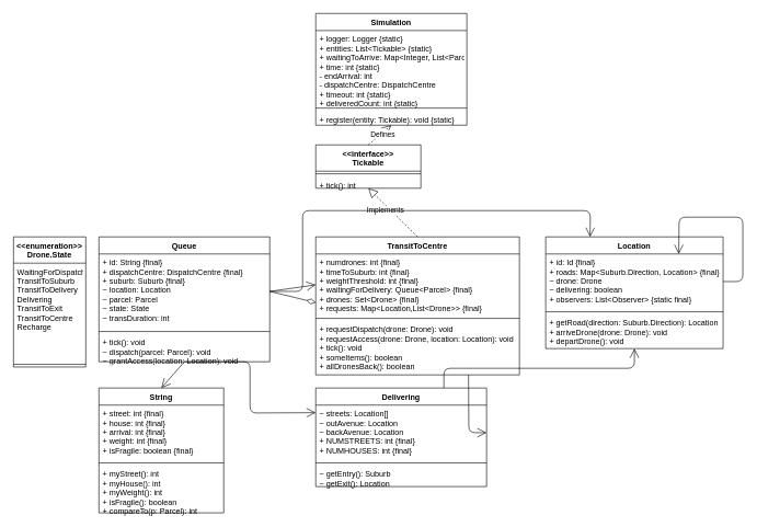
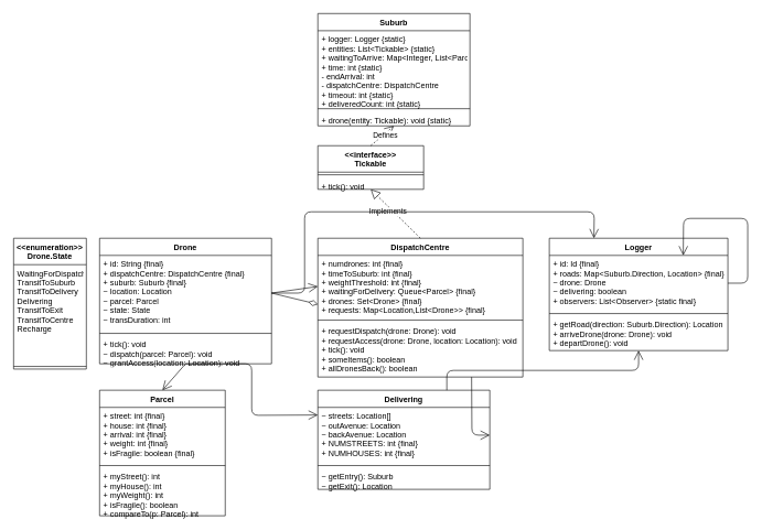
  <mxCell id="0" />
  <mxCell id="1" parent="0" />
- <mxCell id="2" value="Simulation" style="swimlane;fontStyle=1;align=center;verticalAlign=top;childLayout=stackLayout;horizontal=1;startSize=26;horizontalStack=0;resizeParent=1;resizeParentMax=0;resizeLast=0;collapsible=1;marginBottom=0;" vertex="1" parent="1"><mxGeometry x="480" y="20" width="230" height="170" as="geometry" /></mxCell>
+ <mxCell id="2" value="Suburb" style="swimlane;fontStyle=1;align=center;verticalAlign=top;childLayout=stackLayout;horizontal=1;startSize=26;horizontalStack=0;resizeParent=1;resizeParentMax=0;resizeLast=0;collapsible=1;marginBottom=0;" vertex="1" parent="1"><mxGeometry x="480" y="20" width="230" height="170" as="geometry" /></mxCell>
  <mxCell id="3" value="+ logger: Logger {static}&#10;+ entities: List&lt;Tickable&gt; {static}&#10;+ waitingToArrive: Map&lt;Integer, List&lt;Parcel&gt;&gt; {static}&#10;+ time: int {static}&#10;- endArrival: int&#10;- dispatchCentre: DispatchCentre&#10;+ timeout: int {static}&#10;+ deliveredCount: int {static}&#10;+ deliveredTotalTime: int {static}" style="text;strokeColor=none;fillColor=none;align=left;verticalAlign=top;spacingLeft=4;spacingRight=4;overflow=hidden;rotatable=0;points=[[0,0.5],[1,0.5]];portConstraint=eastwest;" vertex="1" parent="2"><mxGeometry y="26" width="230" height="114" as="geometry" /></mxCell>
  <mxCell id="4" value="" style="line;strokeWidth=1;fillColor=none;align=left;verticalAlign=middle;spacingTop=-1;spacingLeft=3;spacingRight=3;rotatable=0;labelPosition=right;points=[];portConstraint=eastwest;strokeColor=inherit;" vertex="1" parent="2"><mxGeometry y="140" width="230" height="8" as="geometry" /></mxCell>
- <mxCell id="5" value="+ register(entity: Tickable): void {static}" style="text;strokeColor=none;fillColor=none;align=left;verticalAlign=top;spacingLeft=4;spacingRight=4;overflow=hidden;rotatable=0;points=[[0,0.5],[1,0.5]];portConstraint=eastwest;" vertex="1" parent="2"><mxGeometry y="148" width="230" height="22" as="geometry" /></mxCell>
+ <mxCell id="5" value="+ drone(entity: Tickable): void {static}" style="text;strokeColor=none;fillColor=none;align=left;verticalAlign=top;spacingLeft=4;spacingRight=4;overflow=hidden;rotatable=0;points=[[0,0.5],[1,0.5]];portConstraint=eastwest;" vertex="1" parent="2"><mxGeometry y="148" width="230" height="22" as="geometry" /></mxCell>
  <mxCell id="6" value="&lt;&lt;interface&gt;&gt;&#10;Tickable" style="swimlane;fontStyle=1;align=center;verticalAlign=top;childLayout=stackLayout;horizontal=1;startSize=40;horizontalStack=0;resizeParent=1;resizeParentMax=0;resizeLast=0;collapsible=1;marginBottom=0;" vertex="1" parent="1"><mxGeometry x="480" y="220" width="160" height="66" as="geometry" /></mxCell>
  <mxCell id="7" value="" style="line;strokeWidth=1;fillColor=none;align=left;verticalAlign=middle;spacingTop=-1;spacingLeft=3;spacingRight=3;rotatable=0;labelPosition=right;points=[];portConstraint=eastwest;strokeColor=inherit;" vertex="1" parent="6"><mxGeometry y="40" width="160" height="8" as="geometry" /></mxCell>
- <mxCell id="8" value="+ tick(): int" style="text;strokeColor=none;fillColor=none;align=left;verticalAlign=top;spacingLeft=4;spacingRight=4;overflow=hidden;rotatable=0;points=[[0,0.5],[1,0.5]];portConstraint=eastwest;" vertex="1" parent="6"><mxGeometry y="48" width="160" height="18" as="geometry" /></mxCell>
- <mxCell id="9" value="Queue" style="swimlane;fontStyle=1;align=center;verticalAlign=top;childLayout=stackLayout;horizontal=1;startSize=26;horizontalStack=0;resizeParent=1;resizeParentMax=0;resizeLast=0;collapsible=1;marginBottom=0;" vertex="1" parent="1"><mxGeometry x="150" y="360" width="260" height="190" as="geometry" /></mxCell>
+ <mxCell id="8" value="+ tick(): void" style="text;strokeColor=none;fillColor=none;align=left;verticalAlign=top;spacingLeft=4;spacingRight=4;overflow=hidden;rotatable=0;points=[[0,0.5],[1,0.5]];portConstraint=eastwest;" vertex="1" parent="6"><mxGeometry y="48" width="160" height="18" as="geometry" /></mxCell>
+ <mxCell id="9" value="Drone" style="swimlane;fontStyle=1;align=center;verticalAlign=top;childLayout=stackLayout;horizontal=1;startSize=26;horizontalStack=0;resizeParent=1;resizeParentMax=0;resizeLast=0;collapsible=1;marginBottom=0;" vertex="1" parent="1"><mxGeometry x="150" y="360" width="260" height="190" as="geometry" /></mxCell>
  <mxCell id="10" value="+ id: String {final}&#10;+ dispatchCentre: DispatchCentre {final}&#10;+ suburb: Suburb {final}&#10;~ location: Location&#10;~ parcel: Parcel&#10;~ state: State&#10;~ transDuration: int" style="text;strokeColor=none;fillColor=none;align=left;verticalAlign=top;spacingLeft=4;spacingRight=4;overflow=hidden;rotatable=0;points=[[0,0.5],[1,0.5]];portConstraint=eastwest;" vertex="1" parent="9"><mxGeometry y="26" width="260" height="114" as="geometry" /></mxCell>
  <mxCell id="11" value="" style="line;strokeWidth=1;fillColor=none;align=left;verticalAlign=middle;spacingTop=-1;spacingLeft=3;spacingRight=3;rotatable=0;labelPosition=right;points=[];portConstraint=eastwest;strokeColor=inherit;" vertex="1" parent="9"><mxGeometry y="140" width="260" height="8" as="geometry" /></mxCell>
  <mxCell id="12" value="+ tick(): void&#10;~ dispatch(parcel: Parcel): void&#10;~ grantAccess(location: Location): void" style="text;strokeColor=none;fillColor=none;align=left;verticalAlign=top;spacingLeft=4;spacingRight=4;overflow=hidden;rotatable=0;points=[[0,0.5],[1,0.5]];portConstraint=eastwest;" vertex="1" parent="9"><mxGeometry y="148" width="260" height="42" as="geometry" /></mxCell>
- <mxCell id="13" value="TransitToCentre" style="swimlane;fontStyle=1;align=center;verticalAlign=top;childLayout=stackLayout;horizontal=1;startSize=26;horizontalStack=0;resizeParent=1;resizeParentMax=0;resizeLast=0;collapsible=1;marginBottom=0;" vertex="1" parent="1"><mxGeometry x="480" y="360" width="310" height="210" as="geometry" /></mxCell>
+ <mxCell id="13" value="DispatchCentre" style="swimlane;fontStyle=1;align=center;verticalAlign=top;childLayout=stackLayout;horizontal=1;startSize=26;horizontalStack=0;resizeParent=1;resizeParentMax=0;resizeLast=0;collapsible=1;marginBottom=0;" vertex="1" parent="1"><mxGeometry x="480" y="360" width="310" height="210" as="geometry" /></mxCell>
  <mxCell id="14" value="+ numdrones: int {final}&#10;+ timeToSuburb: int {final}&#10;+ weightThreshold: int {final}&#10;+ waitingForDelivery: Queue&lt;Parcel&gt; {final}&#10;+ drones: Set&lt;Drone&gt; {final}&#10;+ requests: Map&lt;Location,List&lt;Drone&gt;&gt; {final}" style="text;strokeColor=none;fillColor=none;align=left;verticalAlign=top;spacingLeft=4;spacingRight=4;overflow=hidden;rotatable=0;points=[[0,0.5],[1,0.5]];portConstraint=eastwest;" vertex="1" parent="13"><mxGeometry y="26" width="310" height="94" as="geometry" /></mxCell>
  <mxCell id="15" value="" style="line;strokeWidth=1;fillColor=none;align=left;verticalAlign=middle;spacingTop=-1;spacingLeft=3;spacingRight=3;rotatable=0;labelPosition=right;points=[];portConstraint=eastwest;strokeColor=inherit;" vertex="1" parent="13"><mxGeometry y="120" width="310" height="8" as="geometry" /></mxCell>
  <mxCell id="16" value="+ requestDispatch(drone: Drone): void&#10;+ requestAccess(drone: Drone, location: Location): void&#10;+ tick(): void&#10;+ someItems(): boolean&#10;+ allDronesBack(): boolean" style="text;strokeColor=none;fillColor=none;align=left;verticalAlign=top;spacingLeft=4;spacingRight=4;overflow=hidden;rotatable=0;points=[[0,0.5],[1,0.5]];portConstraint=eastwest;" vertex="1" parent="13"><mxGeometry y="128" width="310" height="82" as="geometry" /></mxCell>
- <mxCell id="17" value="Location" style="swimlane;fontStyle=1;align=center;verticalAlign=top;childLayout=stackLayout;horizontal=1;startSize=26;horizontalStack=0;resizeParent=1;resizeParentMax=0;resizeLast=0;collapsible=1;marginBottom=0;" vertex="1" parent="1"><mxGeometry x="830" y="360" width="270" height="170" as="geometry" /></mxCell>
+ <mxCell id="17" value="Logger" style="swimlane;fontStyle=1;align=center;verticalAlign=top;childLayout=stackLayout;horizontal=1;startSize=26;horizontalStack=0;resizeParent=1;resizeParentMax=0;resizeLast=0;collapsible=1;marginBottom=0;" vertex="1" parent="1"><mxGeometry x="830" y="360" width="270" height="170" as="geometry" /></mxCell>
  <mxCell id="18" value="+ id: Id {final}&#10;+ roads: Map&lt;Suburb.Direction, Location&gt; {final}&#10;~ drone: Drone&#10;~ delivering: boolean&#10;+ observers: List&lt;Observer&gt; {static final}" style="text;strokeColor=none;fillColor=none;align=left;verticalAlign=top;spacingLeft=4;spacingRight=4;overflow=hidden;rotatable=0;points=[[0,0.5],[1,0.5]];portConstraint=eastwest;" vertex="1" parent="17"><mxGeometry y="26" width="270" height="84" as="geometry" /></mxCell>
  <mxCell id="19" value="" style="line;strokeWidth=1;fillColor=none;align=left;verticalAlign=middle;spacingTop=-1;spacingLeft=3;spacingRight=3;rotatable=0;labelPosition=right;points=[];portConstraint=eastwest;strokeColor=inherit;" vertex="1" parent="17"><mxGeometry y="110" width="270" height="8" as="geometry" /></mxCell>
  <mxCell id="20" value="+ getRoad(direction: Suburb.Direction): Location&#10;+ arriveDrone(drone: Drone): void&#10;+ departDrone(): void" style="text;strokeColor=none;fillColor=none;align=left;verticalAlign=top;spacingLeft=4;spacingRight=4;overflow=hidden;rotatable=0;points=[[0,0.5],[1,0.5]];portConstraint=eastwest;" vertex="1" parent="17"><mxGeometry y="118" width="270" height="52" as="geometry" /></mxCell>
  <mxCell id="21" value="Delivering" style="swimlane;fontStyle=1;align=center;verticalAlign=top;childLayout=stackLayout;horizontal=1;startSize=26;horizontalStack=0;resizeParent=1;resizeParentMax=0;resizeLast=0;collapsible=1;marginBottom=0;" vertex="1" parent="1"><mxGeometry x="480" y="590" width="260" height="150" as="geometry" /></mxCell>
  <mxCell id="22" value="~ streets: Location[]&#10;~ outAvenue: Location&#10;~ backAvenue: Location&#10;+ NUMSTREETS: int {final}&#10;+ NUMHOUSES: int {final}" style="text;strokeColor=none;fillColor=none;align=left;verticalAlign=top;spacingLeft=4;spacingRight=4;overflow=hidden;rotatable=0;points=[[0,0.5],[1,0.5]];portConstraint=eastwest;" vertex="1" parent="21"><mxGeometry y="26" width="260" height="84" as="geometry" /></mxCell>
  <mxCell id="23" value="" style="line;strokeWidth=1;fillColor=none;align=left;verticalAlign=middle;spacingTop=-1;spacingLeft=3;spacingRight=3;rotatable=0;labelPosition=right;points=[];portConstraint=eastwest;strokeColor=inherit;" vertex="1" parent="21"><mxGeometry y="110" width="260" height="8" as="geometry" /></mxCell>
  <mxCell id="24" value="~ getEntry(): Suburb&#10;~ getExit(): Location" style="text;strokeColor=none;fillColor=none;align=left;verticalAlign=top;spacingLeft=4;spacingRight=4;overflow=hidden;rotatable=0;points=[[0,0.5],[1,0.5]];portConstraint=eastwest;" vertex="1" parent="21"><mxGeometry y="118" width="260" height="32" as="geometry" /></mxCell>
- <mxCell id="25" value="String" style="swimlane;fontStyle=1;align=center;verticalAlign=top;childLayout=stackLayout;horizontal=1;startSize=26;horizontalStack=0;resizeParent=1;resizeParentMax=0;resizeLast=0;collapsible=1;marginBottom=0;" vertex="1" parent="1"><mxGeometry x="150" y="590" width="190" height="190" as="geometry" /></mxCell>
+ <mxCell id="25" value="Parcel" style="swimlane;fontStyle=1;align=center;verticalAlign=top;childLayout=stackLayout;horizontal=1;startSize=26;horizontalStack=0;resizeParent=1;resizeParentMax=0;resizeLast=0;collapsible=1;marginBottom=0;" vertex="1" parent="1"><mxGeometry x="150" y="590" width="190" height="190" as="geometry" /></mxCell>
  <mxCell id="26" value="+ street: int {final}&#10;+ house: int {final}&#10;+ arrival: int {final}&#10;+ weight: int {final}&#10;+ isFragile: boolean {final}" style="text;strokeColor=none;fillColor=none;align=left;verticalAlign=top;spacingLeft=4;spacingRight=4;overflow=hidden;rotatable=0;points=[[0,0.5],[1,0.5]];portConstraint=eastwest;" vertex="1" parent="25"><mxGeometry y="26" width="190" height="84" as="geometry" /></mxCell>
  <mxCell id="27" value="" style="line;strokeWidth=1;fillColor=none;align=left;verticalAlign=middle;spacingTop=-1;spacingLeft=3;spacingRight=3;rotatable=0;labelPosition=right;points=[];portConstraint=eastwest;strokeColor=inherit;" vertex="1" parent="25"><mxGeometry y="110" width="190" height="8" as="geometry" /></mxCell>
  <mxCell id="28" value="+ myStreet(): int&#10;+ myHouse(): int&#10;+ myWeight(): int&#10;+ isFragile(): boolean&#10;+ compareTo(p: Parcel): int" style="text;strokeColor=none;fillColor=none;align=left;verticalAlign=top;spacingLeft=4;spacingRight=4;overflow=hidden;rotatable=0;points=[[0,0.5],[1,0.5]];portConstraint=eastwest;" vertex="1" parent="25"><mxGeometry y="118" width="190" height="72" as="geometry" /></mxCell>
  <mxCell id="29" value="&lt;&lt;enumeration&gt;&gt;&#10;Drone.State" style="swimlane;fontStyle=1;align=center;verticalAlign=top;childLayout=stackLayout;horizontal=1;startSize=40;horizontalStack=0;resizeParent=1;resizeParentMax=0;resizeLast=0;collapsible=1;marginBottom=0;" vertex="1" parent="1"><mxGeometry x="20" y="360" width="110" height="198" as="geometry" /></mxCell>
  <mxCell id="30" value="WaitingForDispatch&#10;TransitToSuburb&#10;TransitToDelivery&#10;Delivering&#10;TransitToExit&#10;TransitToCentre&#10;Recharge" style="text;strokeColor=none;fillColor=none;align=left;verticalAlign=top;spacingLeft=4;spacingRight=4;overflow=hidden;rotatable=0;points=[[0,0.5],[1,0.5]];portConstraint=eastwest;" vertex="1" parent="29"><mxGeometry y="40" width="110" height="150" as="geometry" /></mxCell>
  <mxCell id="31" value="" style="line;strokeWidth=1;fillColor=none;align=left;verticalAlign=middle;spacingTop=-1;spacingLeft=3;spacingRight=3;rotatable=0;labelPosition=right;points=[];portConstraint=eastwest;strokeColor=inherit;" vertex="1" parent="29"><mxGeometry y="190" width="110" height="8" as="geometry" /></mxCell>
  <mxCell id="32" value="" style="endArrow=block;dashed=1;endFill=0;endSize=12;html=1;entryX=0.5;entryY=1;entryDx=0;entryDy=0;exitX=0.5;exitY=0;exitDx=0;exitDy=0;" edge="1" parent="1" source="13" target="6"><mxGeometry width="160" relative="1" as="geometry"><mxPoint x="620" y="340" as="sourcePoint" /><mxPoint x="780" y="340" as="targetPoint" /></mxGeometry></mxCell>
  <mxCell id="33" value="Implements" style="edgeLabel;html=1;align=center;verticalAlign=middle;resizable=0;points=[];" vertex="1" connectable="0" parent="32"><mxGeometry x="0.309" y="-1" relative="1" as="geometry"><mxPoint x="-1" y="9" as="offset" /></mxGeometry></mxCell>
  <mxCell id="34" value="" style="endArrow=open;endFill=0;endSize=12;html=1;exitX=1;exitY=0.5;exitDx=0;exitDy=0;entryX=0;entryY=0.5;entryDx=0;entryDy=0;" edge="1" parent="1" source="10" target="14"><mxGeometry width="160" relative="1" as="geometry"><mxPoint x="620" y="440" as="sourcePoint" /><mxPoint x="780" y="440" as="targetPoint" /></mxGeometry></mxCell>
  <mxCell id="35" value="" style="endArrow=open;endFill=0;endSize=12;html=1;exitX=0.5;exitY=1;exitDx=0;exitDy=0;entryX=0;entryY=0.25;entryDx=0;entryDy=0;" edge="1" parent="1" source="12" target="21"><mxGeometry width="160" relative="1" as="geometry"><mxPoint x="330" y="580" as="sourcePoint" /><mxPoint x="490" y="580" as="targetPoint" /><Array as="points"><mxPoint x="280" y="550" /><mxPoint x="380" y="550" /><mxPoint x="380" y="628" /></Array></mxGeometry></mxCell>
  <mxCell id="36" value="" style="endArrow=open;endFill=0;endSize=12;html=1;exitX=1;exitY=0.5;exitDx=0;exitDy=0;entryX=0.25;entryY=0;entryDx=0;entryDy=0;" edge="1" parent="1" source="10" target="17"><mxGeometry width="160" relative="1" as="geometry"><mxPoint x="730" y="330" as="sourcePoint" /><mxPoint x="890" y="330" as="targetPoint" /><Array as="points"><mxPoint x="460" y="443" /><mxPoint x="460" y="320" /><mxPoint x="898" y="320" /></Array></mxGeometry></mxCell>
  <mxCell id="37" value="" style="endArrow=open;endFill=0;endSize=12;html=1;exitX=0.5;exitY=1;exitDx=0;exitDy=0;entryX=0.5;entryY=0;entryDx=0;entryDy=0;" edge="1" parent="1" source="12" target="25"><mxGeometry width="160" relative="1" as="geometry"><mxPoint x="620" y="580" as="sourcePoint" /><mxPoint x="780" y="580" as="targetPoint" /></mxGeometry></mxCell>
  <mxCell id="38" value="" style="endArrow=diamondThin;endFill=0;endSize=12;html=1;exitX=1;exitY=0.5;exitDx=0;exitDy=0;entryX=0;entryY=0.787;entryDx=0;entryDy=0;entryPerimeter=0;" edge="1" parent="1" source="10" target="14"><mxGeometry width="160" relative="1" as="geometry"><mxPoint x="620" y="480" as="sourcePoint" /><mxPoint x="780" y="480" as="targetPoint" /></mxGeometry></mxCell>
  <mxCell id="39" value="" style="endArrow=open;endSize=12;html=1;exitX=0.5;exitY=0;exitDx=0;exitDy=0;entryX=0.5;entryY=1;entryDx=0;entryDy=0;dashed=1;" edge="1" parent="1" source="6" target="5"><mxGeometry width="160" relative="1" as="geometry"><mxPoint x="630" y="210" as="sourcePoint" /><mxPoint x="790" y="210" as="targetPoint" /></mxGeometry></mxCell>
  <mxCell id="40" value="Defines" style="edgeLabel;html=1;align=center;verticalAlign=middle;resizable=0;points=[];" vertex="1" connectable="0" parent="39"><mxGeometry x="0.175" y="-2" relative="1" as="geometry"><mxPoint as="offset" /></mxGeometry></mxCell>
  <mxCell id="41" value="" style="endArrow=open;endFill=1;endSize=12;html=1;exitX=0.75;exitY=1;exitDx=0;exitDy=0;entryX=1;entryY=0.5;entryDx=0;entryDy=0;" edge="1" parent="1" source="13" target="22"><mxGeometry width="160" relative="1" as="geometry"><mxPoint x="620" y="620" as="sourcePoint" /><mxPoint x="780" y="620" as="targetPoint" /><Array as="points"><mxPoint x="713" y="658" /></Array></mxGeometry></mxCell>
  <mxCell id="42" value="" style="endArrow=open;endFill=1;endSize=12;html=1;entryX=0.5;entryY=1;entryDx=0;entryDy=0;exitX=0.75;exitY=0;exitDx=0;exitDy=0;" edge="1" parent="1" source="21" target="20"><mxGeometry width="160" relative="1" as="geometry"><mxPoint x="670" y="590" as="sourcePoint" /><mxPoint x="830" y="590" as="targetPoint" /><Array as="points"><mxPoint x="675" y="560" /><mxPoint x="965" y="560" /></Array></mxGeometry></mxCell>
  <mxCell id="43" value="" style="endArrow=open;endFill=1;endSize=12;html=1;exitX=1;exitY=0.5;exitDx=0;exitDy=0;entryX=0.75;entryY=0;entryDx=0;entryDy=0;" edge="1" parent="1" source="18" target="18"><mxGeometry width="160" relative="1" as="geometry"><mxPoint x="1115" y="423" as="sourcePoint" /><mxPoint x="1032.5" y="360" as="targetPoint" /><Array as="points"><mxPoint x="1130" y="428" /><mxPoint x="1130" y="330" /><mxPoint x="1033" y="330" /></Array></mxGeometry></mxCell>
